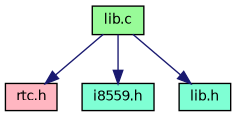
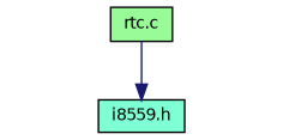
  digraph {
    node [color=black fillcolor=aquamarine fontname=Helvetica fontsize=10 shape=record style=filled]
    edge [color=midnightblue fontname=Helvetica fontsize=10 labelfontname=Helvetica labelfontsize=10 style=solid]
-   n1 [fillcolor=palegreen fontcolor=black height=0.2 label="lib.c" width=0.4]
-   n2 [fillcolor=lightpink height=0.2 label="rtc.h" width=0.4]
+   n1 [fillcolor=palegreen fontcolor=black height=0.2 label="rtc.c" width=0.4]
    n3 [height=0.2 label="i8559.h" width=0.4]
-   n4 [height=0.2 label="lib.h" width=0.4]
-   n1 -> n2
    n1 -> n3
-   n1 -> n4
  }
